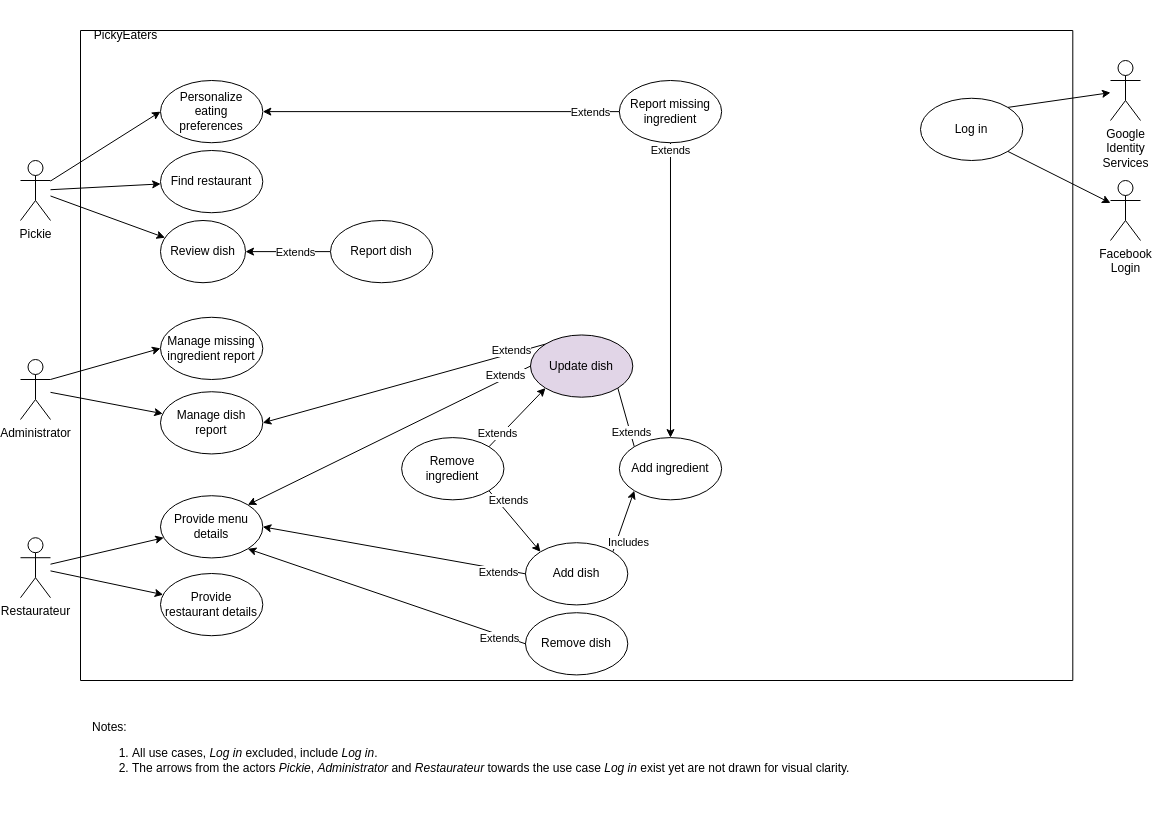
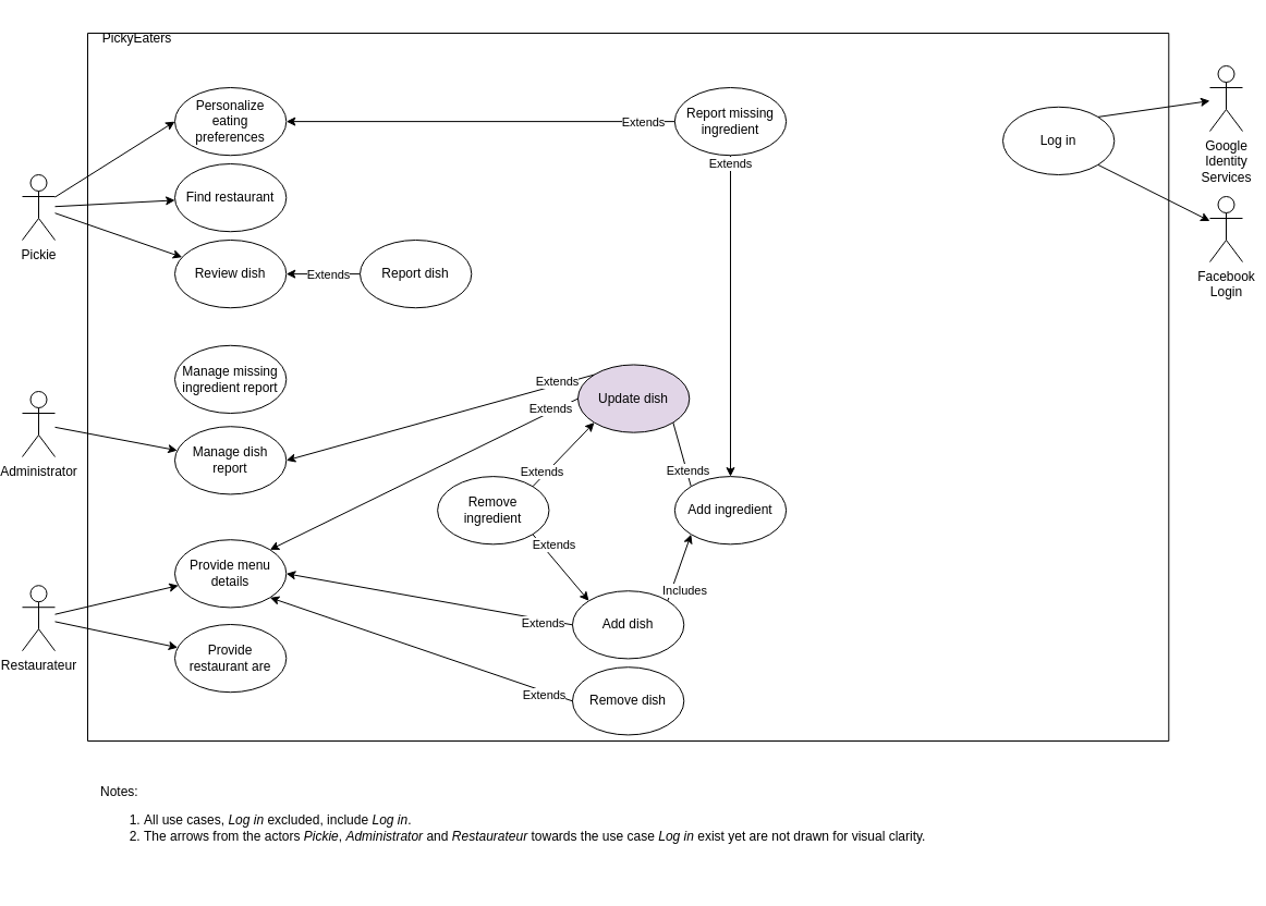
  <mxCell id="0" />
  <mxCell id="1" parent="0" />
  <mxCell id="2" value="Google&lt;br&gt;Identity &lt;br&gt;Services" style="shape=umlActor;verticalLabelPosition=bottom;verticalAlign=top;html=1;" parent="1" vertex="1"><mxGeometry x="1110" y="60" width="30" height="60" as="geometry" /></mxCell>
  <mxCell id="3" value="" style="swimlane;startSize=0;" parent="1" vertex="1"><mxGeometry x="80" y="30" width="992.31" height="650" as="geometry"><mxRectangle x="100" y="40" width="50" height="40" as="alternateBounds" /></mxGeometry></mxCell>
  <mxCell id="4" value="Log in" style="ellipse;whiteSpace=wrap;html=1;movable=1;resizable=1;rotatable=1;deletable=1;editable=1;locked=0;connectable=1;" parent="3" vertex="1"><mxGeometry x="840" y="67.78" width="102.308" height="62.222" as="geometry" /></mxCell>
  <mxCell id="5" value="" style="rounded=0;orthogonalLoop=1;jettySize=auto;html=1;" parent="3" source="7" target="27" edge="1"><mxGeometry relative="1" as="geometry" /></mxCell>
  <mxCell id="6" value="" style="rounded=0;orthogonalLoop=1;jettySize=auto;html=1;" parent="3" source="7" target="8" edge="1"><mxGeometry relative="1" as="geometry" /></mxCell>
  <mxCell id="7" value="Pickie" style="shape=umlActor;verticalLabelPosition=bottom;verticalAlign=top;html=1;" parent="3" vertex="1"><mxGeometry x="-60" y="130" width="30" height="60" as="geometry" /></mxCell>
- <mxCell id="8" value="Review dish" style="ellipse;whiteSpace=wrap;html=1;movable=1;resizable=1;rotatable=1;deletable=1;editable=1;locked=0;connectable=1;" parent="3" vertex="1"><mxGeometry x="79.996" y="190.0" width="85" height="62.222" as="geometry" /></mxCell>
+ <mxCell id="8" value="Review dish" style="ellipse;whiteSpace=wrap;html=1;movable=1;resizable=1;rotatable=1;deletable=1;editable=1;locked=0;connectable=1;" parent="3" vertex="1"><mxGeometry x="79.996" y="190.0" width="102.308" height="62.222" as="geometry" /></mxCell>
  <mxCell id="9" style="rounded=0;orthogonalLoop=1;jettySize=auto;html=1;entryX=1;entryY=0.5;entryDx=0;entryDy=0;" parent="3" source="11" target="8" edge="1"><mxGeometry relative="1" as="geometry" /></mxCell>
  <mxCell id="10" value="Extends" style="edgeLabel;html=1;align=center;verticalAlign=middle;resizable=0;points=[];" parent="9" vertex="1" connectable="0"><mxGeometry x="-0.35" y="-1" relative="1" as="geometry"><mxPoint x="-8" y="1" as="offset" /></mxGeometry></mxCell>
  <mxCell id="11" value="Report dish" style="ellipse;whiteSpace=wrap;html=1;movable=1;resizable=1;rotatable=1;deletable=1;editable=1;locked=0;connectable=1;" parent="3" vertex="1"><mxGeometry x="250.002" y="190" width="102.308" height="62.222" as="geometry" /></mxCell>
  <mxCell id="12" value="Remove dish" style="ellipse;whiteSpace=wrap;html=1;movable=1;resizable=1;rotatable=1;deletable=1;editable=1;locked=0;connectable=1;" parent="3" vertex="1"><mxGeometry x="444.985" y="582.213" width="102.308" height="62.222" as="geometry" /></mxCell>
  <mxCell id="13" value="" style="rounded=0;orthogonalLoop=1;jettySize=auto;html=1;entryX=0;entryY=1;entryDx=0;entryDy=0;exitX=1;exitY=0;exitDx=0;exitDy=0;" parent="3" source="15" target="26" edge="1"><mxGeometry relative="1" as="geometry"><mxPoint x="562" y="440" as="targetPoint" /></mxGeometry></mxCell>
  <mxCell id="14" value="Includes" style="edgeLabel;html=1;align=center;verticalAlign=middle;resizable=0;points=[];" parent="13" vertex="1" connectable="0"><mxGeometry x="0.469" y="-1" relative="1" as="geometry"><mxPoint x="-2" y="35" as="offset" /></mxGeometry></mxCell>
  <mxCell id="15" value="Add dish" style="ellipse;whiteSpace=wrap;html=1;movable=1;resizable=1;rotatable=1;deletable=1;editable=1;locked=0;connectable=1;" parent="3" vertex="1"><mxGeometry x="444.985" y="512.213" width="102.308" height="62.222" as="geometry" /></mxCell>
  <mxCell id="16" value="Update dish" style="ellipse;whiteSpace=wrap;html=1;movable=1;resizable=1;rotatable=1;deletable=1;editable=1;locked=0;connectable=1;fillColor=#e1d5e7;" parent="3" vertex="1"><mxGeometry x="449.998" y="304.466" width="102.308" height="62.222" as="geometry" /></mxCell>
  <mxCell id="17" value="" style="rounded=0;orthogonalLoop=1;jettySize=auto;html=1;exitX=1;exitY=0;exitDx=0;exitDy=0;entryX=0;entryY=1;entryDx=0;entryDy=0;" parent="3" source="21" target="16" edge="1"><mxGeometry relative="1" as="geometry"><mxPoint x="492" y="367.69" as="targetPoint" /></mxGeometry></mxCell>
  <mxCell id="18" value="Extends" style="edgeLabel;html=1;align=center;verticalAlign=middle;resizable=0;points=[];" parent="17" vertex="1" connectable="0"><mxGeometry x="-0.731" relative="1" as="geometry"><mxPoint y="-6" as="offset" /></mxGeometry></mxCell>
  <mxCell id="19" value="" style="rounded=0;orthogonalLoop=1;jettySize=auto;html=1;exitX=1;exitY=1;exitDx=0;exitDy=0;entryX=0;entryY=0;entryDx=0;entryDy=0;" edge="1" parent="3" source="21" target="15"><mxGeometry relative="1" as="geometry" /></mxCell>
  <mxCell id="20" value="Extends" style="edgeLabel;html=1;align=center;verticalAlign=middle;resizable=0;points=[];" vertex="1" connectable="0" parent="19"><mxGeometry x="-0.395" y="-1" relative="1" as="geometry"><mxPoint x="4" y="-10" as="offset" /></mxGeometry></mxCell>
  <mxCell id="21" value="Remove ingredient" style="ellipse;whiteSpace=wrap;html=1;movable=1;resizable=1;rotatable=1;deletable=1;editable=1;locked=0;connectable=1;" parent="3" vertex="1"><mxGeometry x="321.137" y="407.112" width="102.308" height="62.222" as="geometry" /></mxCell>
  <mxCell id="22" value="" style="rounded=0;orthogonalLoop=1;jettySize=auto;html=1;entryX=1;entryY=1;entryDx=0;entryDy=0;exitX=0;exitY=0;exitDx=0;exitDy=0;endArrow=none;" parent="3" source="26" target="16" edge="1"><mxGeometry relative="1" as="geometry" /></mxCell>
  <mxCell id="23" value="Extends" style="edgeLabel;html=1;align=center;verticalAlign=middle;resizable=0;points=[];" parent="22" vertex="1" connectable="0"><mxGeometry x="-0.509" y="-1" relative="1" as="geometry"><mxPoint as="offset" /></mxGeometry></mxCell>
  <mxCell id="24" value="" style="edgeStyle=orthogonalEdgeStyle;rounded=0;orthogonalLoop=1;jettySize=auto;html=1;entryX=0.5;entryY=0;entryDx=0;entryDy=0;exitX=0.5;exitY=1;exitDx=0;exitDy=0;" parent="3" source="31" target="26" edge="1"><mxGeometry relative="1" as="geometry" /></mxCell>
  <mxCell id="25" value="Extends" style="edgeLabel;html=1;align=center;verticalAlign=middle;resizable=0;points=[];" parent="24" vertex="1" connectable="0"><mxGeometry x="-0.699" y="-1" relative="1" as="geometry"><mxPoint x="1" y="-37" as="offset" /></mxGeometry></mxCell>
  <mxCell id="26" value="Add ingredient" style="ellipse;whiteSpace=wrap;html=1;movable=1;resizable=1;rotatable=1;deletable=1;editable=1;locked=0;connectable=1;" parent="3" vertex="1"><mxGeometry x="538.835" y="407.113" width="102.308" height="62.222" as="geometry" /></mxCell>
  <mxCell id="27" value="Find restaurant" style="ellipse;whiteSpace=wrap;html=1;movable=1;resizable=1;rotatable=1;deletable=1;editable=1;locked=0;connectable=1;" parent="3" vertex="1"><mxGeometry x="80" y="120" width="102.308" height="62.222" as="geometry" /></mxCell>
  <mxCell id="28" value="Manage dish report" style="ellipse;whiteSpace=wrap;html=1;movable=1;resizable=1;rotatable=1;deletable=1;editable=1;locked=0;connectable=1;" parent="3" vertex="1"><mxGeometry x="80" y="361.228" width="102.308" height="62.222" as="geometry" /></mxCell>
  <mxCell id="29" value="" style="rounded=0;orthogonalLoop=1;jettySize=auto;html=1;entryX=1;entryY=0.5;entryDx=0;entryDy=0;exitX=0;exitY=0;exitDx=0;exitDy=0;" parent="3" source="16" target="28" edge="1"><mxGeometry relative="1" as="geometry"><mxPoint x="416" y="336.11" as="sourcePoint" /><mxPoint x="190" y="384.11" as="targetPoint" /></mxGeometry></mxCell>
  <mxCell id="30" value="Extends" style="edgeLabel;html=1;align=center;verticalAlign=middle;resizable=0;points=[];" parent="29" vertex="1" connectable="0"><mxGeometry x="-0.759" y="-1" relative="1" as="geometry"><mxPoint y="-3" as="offset" /></mxGeometry></mxCell>
  <mxCell id="31" value="Report missing ingredient" style="ellipse;whiteSpace=wrap;html=1;movable=1;resizable=1;rotatable=1;deletable=1;editable=1;locked=0;connectable=1;" parent="3" vertex="1"><mxGeometry x="538.832" y="50" width="102.308" height="62.222" as="geometry" /></mxCell>
  <mxCell id="32" value="" style="rounded=0;orthogonalLoop=1;jettySize=auto;html=1;exitX=0;exitY=0.5;exitDx=0;exitDy=0;entryX=1;entryY=1;entryDx=0;entryDy=0;" parent="3" source="12" target="45" edge="1"><mxGeometry relative="1" as="geometry"><mxPoint x="384" y="437" as="sourcePoint" /><mxPoint x="168" y="493" as="targetPoint" /></mxGeometry></mxCell>
  <mxCell id="33" value="Extends" style="edgeLabel;html=1;align=center;verticalAlign=middle;resizable=0;points=[];" parent="32" vertex="1" connectable="0"><mxGeometry x="-0.817" y="3" relative="1" as="geometry"><mxPoint as="offset" /></mxGeometry></mxCell>
  <mxCell id="34" value="" style="rounded=0;orthogonalLoop=1;jettySize=auto;html=1;entryX=1;entryY=0;entryDx=0;entryDy=0;exitX=0;exitY=0.5;exitDx=0;exitDy=0;" parent="3" source="16" target="45" edge="1"><mxGeometry relative="1" as="geometry" /></mxCell>
  <mxCell id="35" value="Extends" style="edgeLabel;html=1;align=center;verticalAlign=middle;resizable=0;points=[];" parent="34" vertex="1" connectable="0"><mxGeometry x="-0.7" relative="1" as="geometry"><mxPoint x="17" y="-12" as="offset" /></mxGeometry></mxCell>
  <mxCell id="36" value="" style="rounded=0;orthogonalLoop=1;jettySize=auto;html=1;exitX=0;exitY=0.5;exitDx=0;exitDy=0;entryX=1;entryY=0.5;entryDx=0;entryDy=0;" parent="3" source="15" target="45" edge="1"><mxGeometry relative="1" as="geometry"><mxPoint x="336" y="484.77" as="sourcePoint" /><mxPoint x="120" y="540.77" as="targetPoint" /></mxGeometry></mxCell>
  <mxCell id="37" value="Extends" style="edgeLabel;html=1;align=center;verticalAlign=middle;resizable=0;points=[];" parent="36" vertex="1" connectable="0"><mxGeometry x="-0.794" y="3" relative="1" as="geometry"><mxPoint as="offset" /></mxGeometry></mxCell>
  <mxCell id="38" value="Personalize&lt;br&gt;eating&lt;br&gt;preferences" style="ellipse;whiteSpace=wrap;html=1;movable=1;resizable=1;rotatable=1;deletable=1;editable=1;locked=0;connectable=1;" parent="3" vertex="1"><mxGeometry x="80.004" y="50" width="102.308" height="62.222" as="geometry" /></mxCell>
  <mxCell id="39" value="" style="rounded=0;orthogonalLoop=1;jettySize=auto;html=1;entryX=1;entryY=0.5;entryDx=0;entryDy=0;exitX=0;exitY=0.5;exitDx=0;exitDy=0;" parent="3" source="31" target="38" edge="1"><mxGeometry relative="1" as="geometry" /></mxCell>
  <mxCell id="40" value="Extends" style="edgeLabel;html=1;align=center;verticalAlign=middle;resizable=0;points=[];" parent="39" vertex="1" connectable="0"><mxGeometry x="-0.499" y="2" relative="1" as="geometry"><mxPoint x="60" y="-2" as="offset" /></mxGeometry></mxCell>
  <mxCell id="41" value="Manage missing ingredient report" style="ellipse;whiteSpace=wrap;html=1;movable=1;resizable=1;rotatable=1;deletable=1;editable=1;locked=0;connectable=1;" parent="3" vertex="1"><mxGeometry x="80" y="286.788" width="102.308" height="62.222" as="geometry" /></mxCell>
  <mxCell id="42" value="" style="rounded=0;orthogonalLoop=1;jettySize=auto;html=1;" parent="3" source="44" target="45" edge="1"><mxGeometry relative="1" as="geometry"><mxPoint x="-40" y="560.21" as="sourcePoint" /></mxGeometry></mxCell>
  <mxCell id="43" value="" style="rounded=0;orthogonalLoop=1;jettySize=auto;html=1;" parent="3" source="44" target="46" edge="1"><mxGeometry relative="1" as="geometry" /></mxCell>
  <mxCell id="44" value="Restaurateur" style="shape=umlActor;verticalLabelPosition=bottom;verticalAlign=top;html=1;" parent="3" vertex="1"><mxGeometry x="-60" y="507.21" width="30" height="60" as="geometry" /></mxCell>
  <mxCell id="45" value="Provide menu details" style="ellipse;whiteSpace=wrap;html=1;movable=1;resizable=1;rotatable=1;deletable=1;editable=1;locked=0;connectable=1;" parent="3" vertex="1"><mxGeometry x="80" y="465.21" width="102.308" height="62.222" as="geometry" /></mxCell>
- <mxCell id="46" value="Provide&lt;br&gt;restaurant details" style="ellipse;whiteSpace=wrap;html=1;movable=1;resizable=1;rotatable=1;deletable=1;editable=1;locked=0;connectable=1;" parent="3" vertex="1"><mxGeometry x="80" y="542.992" width="102.308" height="62.222" as="geometry" /></mxCell>
+ <mxCell id="46" value="Provide&lt;br&gt;restaurant are" style="ellipse;whiteSpace=wrap;html=1;movable=1;resizable=1;rotatable=1;deletable=1;editable=1;locked=0;connectable=1;" parent="3" vertex="1"><mxGeometry x="80" y="542.992" width="102.308" height="62.222" as="geometry" /></mxCell>
  <mxCell id="47" value="Administrator" style="shape=umlActor;verticalLabelPosition=bottom;verticalAlign=top;html=1;" parent="3" vertex="1"><mxGeometry x="-60" y="329" width="30" height="60" as="geometry" /></mxCell>
  <mxCell id="48" value="" style="rounded=0;orthogonalLoop=1;jettySize=auto;html=1;" parent="3" source="47" target="28" edge="1"><mxGeometry relative="1" as="geometry" /></mxCell>
- <mxCell id="49" value="" style="rounded=0;orthogonalLoop=1;jettySize=auto;html=1;exitX=1;exitY=0.333;exitDx=0;exitDy=0;exitPerimeter=0;entryX=0;entryY=0.5;entryDx=0;entryDy=0;" parent="3" source="47" target="41" edge="1"><mxGeometry relative="1" as="geometry"><mxPoint x="-30.45" y="361.32" as="sourcePoint" /><mxPoint x="79.55" y="352.32" as="targetPoint" /></mxGeometry></mxCell>
  <mxCell id="50" style="rounded=0;orthogonalLoop=1;jettySize=auto;html=1;entryX=0;entryY=0.5;entryDx=0;entryDy=0;" parent="3" source="7" target="38" edge="1"><mxGeometry relative="1" as="geometry"><mxPoint x="-50" y="190.11" as="sourcePoint" /><mxPoint x="80" y="92.11" as="targetPoint" /></mxGeometry></mxCell>
  <mxCell id="51" value="PickyEaters" style="text;html=1;align=center;verticalAlign=middle;resizable=0;points=[];autosize=1;strokeColor=none;fillColor=none;" parent="1" vertex="1"><mxGeometry x="80" y="20" width="90" height="30" as="geometry" /></mxCell>
  <mxCell id="52" value="Facebook &lt;br&gt;Login" style="shape=umlActor;verticalLabelPosition=bottom;verticalAlign=top;html=1;" parent="1" vertex="1"><mxGeometry x="1110" y="180" width="30" height="60" as="geometry" /></mxCell>
  <mxCell id="53" value="" style="endArrow=classic;html=1;rounded=0;exitX=1;exitY=0;exitDx=0;exitDy=0;" parent="1" source="4" target="2" edge="1"><mxGeometry width="50" height="50" relative="1" as="geometry"><mxPoint x="1042.31" y="271.12" as="sourcePoint" /><mxPoint x="1092.31" y="221.12" as="targetPoint" /></mxGeometry></mxCell>
  <mxCell id="54" value="" style="endArrow=classic;html=1;rounded=0;exitX=1;exitY=1;exitDx=0;exitDy=0;" parent="1" source="4" target="52" edge="1"><mxGeometry width="50" height="50" relative="1" as="geometry"><mxPoint x="1042.31" y="295" as="sourcePoint" /><mxPoint x="1100" y="220" as="targetPoint" /></mxGeometry></mxCell>
  <mxCell id="55" value="Notes: &lt;br&gt;&lt;div style=&quot;&quot;&gt;&lt;ol&gt;&lt;li&gt;&lt;span style=&quot;background-color: initial;&quot;&gt;All use cases, &lt;/span&gt;&lt;i style=&quot;background-color: initial;&quot;&gt;Log in&lt;/i&gt;&lt;span style=&quot;background-color: initial;&quot;&gt; excluded, include &lt;/span&gt;&lt;i style=&quot;background-color: initial;&quot;&gt;Log in&lt;/i&gt;&lt;span style=&quot;background-color: initial;&quot;&gt;.&lt;/span&gt;&lt;/li&gt;&lt;li&gt;The arrows from the actors &lt;i&gt;Pickie&lt;/i&gt;, &lt;i&gt;Administrator &lt;/i&gt;and &lt;i&gt;Restaurateur &lt;/i&gt;towards the use case &lt;i&gt;Log in &lt;/i&gt;exist yet are not drawn for visual clarity.&lt;/li&gt;&lt;/ol&gt;&lt;/div&gt;&lt;div style=&quot;&quot;&gt;&lt;br&gt;&lt;/div&gt;" style="text;html=1;align=left;verticalAlign=middle;resizable=0;points=[];autosize=1;strokeColor=none;fillColor=none;" parent="1" vertex="1"><mxGeometry x="90" y="710" width="780" height="100" as="geometry" /></mxCell>
